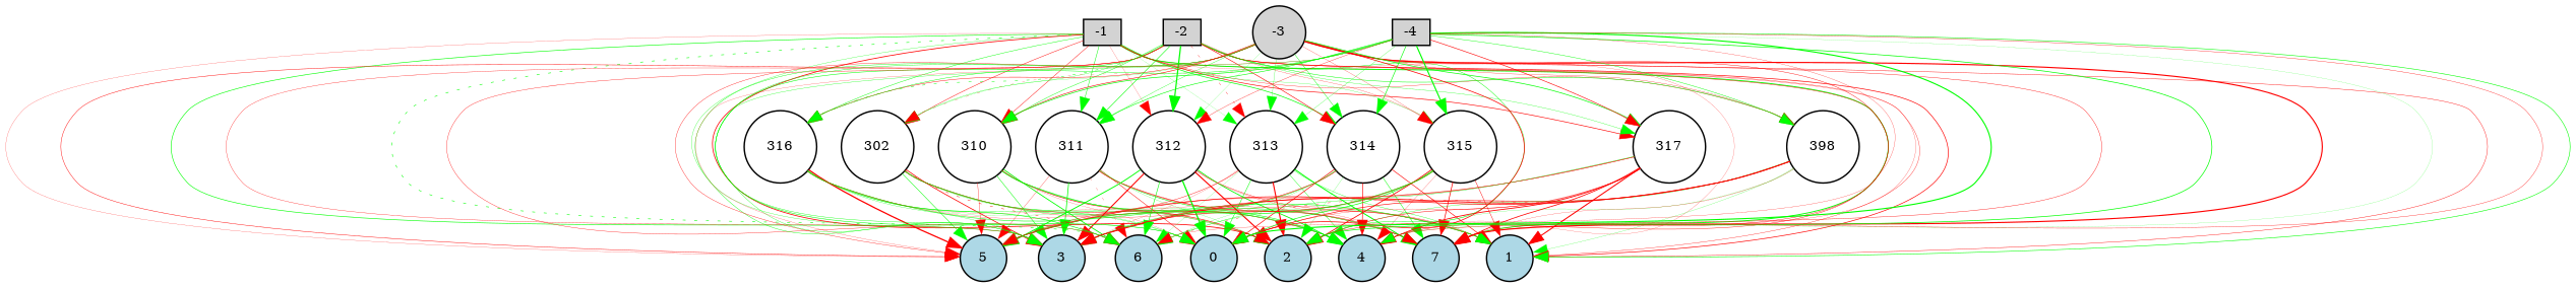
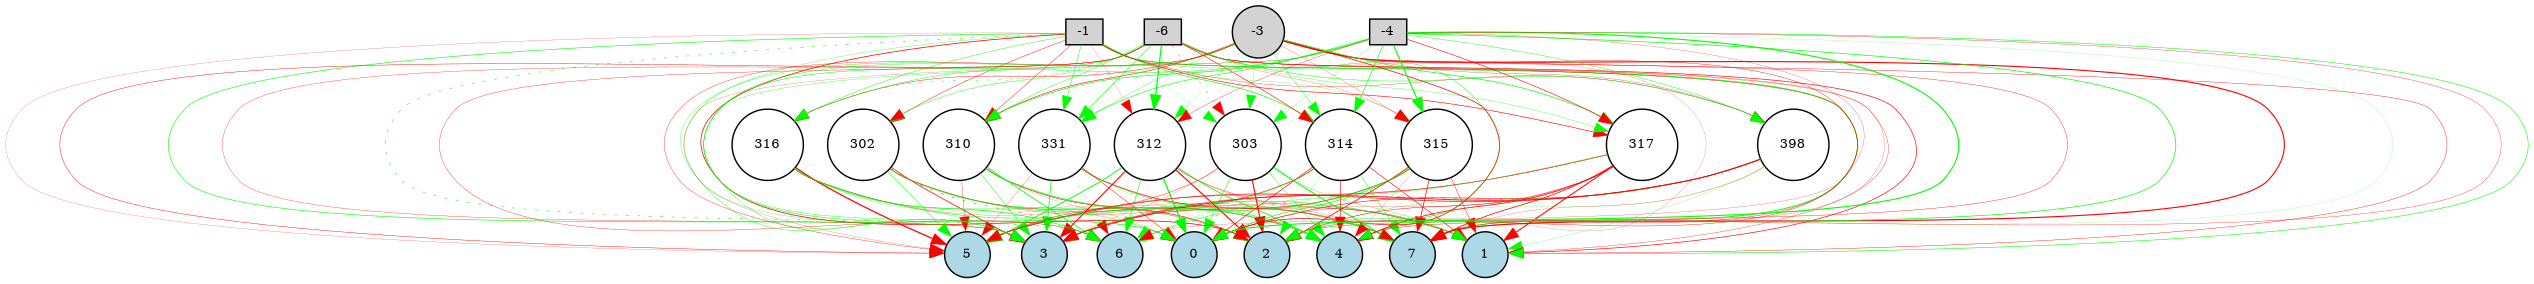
  digraph {
    node [fillcolor=white fontsize=9 shape=circle style=filled]
    edge [color=red style=solid]
    -1 [fillcolor=lightgray height=0.2 shape=box width=0.2]
    0 [fillcolor=lightblue height=0.2 width=0.2]
    1 [fillcolor=lightblue height=0.2 width=0.2]
    2 [fillcolor=lightblue height=0.2 width=0.2]
    3 [fillcolor=lightblue height=0.2 width=0.2]
    4 [fillcolor=lightblue height=0.2 width=0.2]
    5 [fillcolor=lightblue height=0.2 width=0.2]
    6 [fillcolor=lightblue height=0.2 width=0.2]
    7 [fillcolor=lightblue height=0.2 width=0.2]
    n10 [height=0.2 label=398 width=0.2]
    n11 [height=0.2 label=302 width=0.2]
    310 [height=0.2 width=0.2]
-   311 [height=0.2 width=0.2]
+   311 [height=0.2 width=0.2 label=331]
    312 [height=0.2 width=0.2]
-   313 [height=0.2 width=0.2]
+   313 [height=0.2 width=0.2 label=303]
    314 [height=0.2 width=0.2]
    315 [height=0.2 width=0.2]
    316 [height=0.2 width=0.2]
    317 [height=0.2 width=0.2]
-   -2 [fillcolor=lightgray height=0.2 shape=box width=0.2]
+   -2 [fillcolor=lightgray height=0.2 shape=box width=0.2 label=-6]
    -3 [fillcolor=lightgray height=0.2 width=0.2]
    -4 [fillcolor=lightgray height=0.2 shape=box width=0.2]
    -1 -> 0 [color=green penwidth=0.19604286653528394]
    -1 -> 1 [penwidth=0.23019103442555858]
    -1 -> 2 [penwidth=0.5291589123816565]
    -1 -> 3 [color=green penwidth=0.41230035162265377]
    -1 -> 4 [penwidth=0.126543627759602]
    -1 -> 5 [penwidth=0.13517735326931704]
    -1 -> 6 [color=green penwidth=0.3895150279090115 style=dotted]
    -1 -> 7 [color=green penwidth=0.6284456191359845]
    -1 -> n10 [penwidth=0.21613497180070446]
    -1 -> n11 [penwidth=0.31090333864128483]
    -1 -> 310 [penwidth=0.3008012398967158]
    -1 -> 311 [color=green penwidth=0.3258437739159905]
    -1 -> 312 [penwidth=0.12221625337204027]
    -1 -> 313 [color=green penwidth=0.10085446841236537]
    -1 -> 314 [color=green penwidth=0.4566803684613788]
    -1 -> 315 [color=green penwidth=0.16476767862626712]
    -1 -> 316 [color=green penwidth=0.29928003648787727]
    -1 -> 317 [penwidth=0.4244817688694047]
    n10 -> 0 [penwidth=0.4115720393247546]
    n10 -> 1 [color=green penwidth=0.13951916244835452]
    n10 -> 2 [color=green penwidth=0.20619455249249902]
    n10 -> 3 [penwidth=0.5777475286427443]
    n10 -> 4 [color=green penwidth=0.13068216486439532]
    n10 -> 5 [penwidth=0.4763341934427252]
    n10 -> 6 [penwidth=0.24700906139664822 style=dotted]
    n10 -> 7 [penwidth=0.14329356661788184]
    n11 -> 0 [color=green penwidth=0.15291590833496582]
    n11 -> 1 [penwidth=0.192392722524456]
    n11 -> 2 [color=green penwidth=0.3141750674591518]
    n11 -> 3 [penwidth=0.511017418900147]
    n11 -> 4 [penwidth=0.3018570621722242]
    n11 -> 5 [color=green penwidth=0.3516902773564877]
    n11 -> 6 [penwidth=0.2941456210014655 style=dotted]
    n11 -> 7 [color=green penwidth=0.32426984955818194]
    310 -> 0 [penwidth=0.12316002749938111]
    310 -> 1 [color=green penwidth=0.1408700747548563]
    310 -> 2 [penwidth=0.42277043891335264]
    310 -> 3 [color=green penwidth=0.3410233166264789]
    310 -> 4 [color=green penwidth=0.4260032246701305]
    310 -> 5 [penwidth=0.22352321401987488]
    310 -> 6 [color=green penwidth=0.5669145348889689]
    310 -> 7 [color=green penwidth=0.1588554199092891]
    311 -> 0 [penwidth=0.3279777860027034]
    311 -> 1 [penwidth=0.25158270504486946]
    311 -> 2 [color=green penwidth=0.13282862045446622]
    311 -> 3 [color=green penwidth=0.5161743996437503]
    311 -> 4 [color=green penwidth=0.3648924275683252]
    311 -> 5 [penwidth=0.17822737768414615]
    311 -> 6 [penwidth=0.14325025946606718 style=dotted]
    311 -> 7 [penwidth=0.32563832654021385]
    312 -> 0 [color=green penwidth=0.8809476746582339]
    312 -> 1 [penwidth=0.24212647978030824]
    312 -> 2 [penwidth=0.7840209994998508]
    312 -> 3 [penwidth=0.7448218939996313]
    312 -> 4 [color=green penwidth=0.5731350453564409]
    312 -> 5 [color=green penwidth=0.6360631730060181]
    312 -> 6 [color=green penwidth=0.3864565957907029]
    312 -> 7 [penwidth=0.14123087627652814]
    313 -> 0 [color=green penwidth=0.3514323986883514]
    313 -> 1 [color=green penwidth=0.2359155857439656]
    313 -> 2 [penwidth=0.7783304050650234]
    313 -> 3 [penwidth=0.12830183047860155]
    313 -> 4 [color=green penwidth=0.26461610921776907]
    313 -> 5 [penwidth=0.2834706111945121]
    313 -> 6 [color=green penwidth=0.10325713750074982]
    313 -> 7 [color=green penwidth=0.6785892850399626]
    314 -> 0 [penwidth=0.45482954672177944]
    314 -> 1 [penwidth=0.42594516935335225]
    314 -> 2 [color=green penwidth=0.12800876083151613]
    314 -> 3 [color=green penwidth=0.3408848742534981]
    314 -> 4 [penwidth=0.43158155500104123]
    314 -> 5 [penwidth=0.3640864276341531]
    314 -> 6 [color=green penwidth=0.12859578420123643]
    314 -> 7 [color=green penwidth=0.3276066970681242]
    315 -> 0 [color=green penwidth=0.439807379012377]
    315 -> 1 [penwidth=0.3074039924882389]
    315 -> 2 [penwidth=0.5618707818281491]
    315 -> 3 [penwidth=0.43334387331007296]
    315 -> 4 [penwidth=0.13619870410839213]
    315 -> 5 [color=green penwidth=0.3885066567393317]
    315 -> 6 [color=green penwidth=0.12763460673386431]
    315 -> 7 [penwidth=0.4849791720684291]
    316 -> 0 [color=green penwidth=0.21798573319964978]
    316 -> 1 [color=green penwidth=0.368197083377961]
    316 -> 2 [penwidth=0.11197453004466364]
    316 -> 3 [color=green penwidth=0.18142913092357854]
    316 -> 4 [color=green penwidth=0.12020775784149028]
    316 -> 5 [penwidth=0.8760439339695506]
    316 -> 6 [color=green penwidth=0.434090659792994]
    316 -> 7 [penwidth=0.14707972189247792]
    317 -> 0 [penwidth=0.16817105554456158]
    317 -> 1 [penwidth=0.7132244295361203]
    317 -> 2 [penwidth=0.31992842805666444]
    317 -> 3 [penwidth=0.340704526016096]
    317 -> 4 [penwidth=0.5758509392774294]
    317 -> 5 [penwidth=0.23363501918750632]
    317 -> 6 [color=green penwidth=0.23448791453996787]
    317 -> 7 [penwidth=0.5304741392498746]
    -2 -> 0 [color=green penwidth=0.356810827780368]
    -2 -> 1 [penwidth=0.45658118375187684]
    -2 -> 2 [color=green penwidth=0.30186747112976353]
    -2 -> 3 [penwidth=0.21512187403253114]
    -2 -> 4 [penwidth=0.27152182389255597]
    -2 -> 5 [penwidth=0.3003641985756357]
    -2 -> 6 [penwidth=0.23867215895445035]
    -2 -> 7 [penwidth=0.1500980987182109]
    -2 -> n10 [color=green penwidth=0.32403327544285343]
    -2 -> n11 [color=green penwidth=0.19083724604125174]
    -2 -> 310 [color=green penwidth=0.28777806503597664]
    -2 -> 311 [color=green penwidth=0.3877284781409862]
    -2 -> 312 [color=green penwidth=0.8479680103939292]
    -2 -> 313 [penwidth=0.20545374111721554 style=dotted]
    -2 -> 314 [penwidth=0.4029319180728955]
    -2 -> 315 [penwidth=0.15674654875250488]
    -2 -> 316 [color=green penwidth=0.3207914262246372 style=dotted]
    -2 -> 317 [color=green penwidth=0.2048976627926349]
    -3 -> 0 [penwidth=0.5020378454120344]
    -3 -> 1 [penwidth=0.2761291781610527]
    -3 -> 2 [penwidth=0.28121753217896667]
    -3 -> 3 [color=green penwidth=0.27167221992702084]
    -3 -> 4 [penwidth=0.2640444644296131]
    -3 -> 5 [penwidth=0.24312161001462818]
    -3 -> 6 [color=green penwidth=0.2610861824885141]
    -3 -> 7 [penwidth=0.7887791971505039]
    -3 -> n10 [penwidth=0.1857726264893486]
    -3 -> n11 [color=green penwidth=0.11920165335320679]
    -3 -> 310 [penwidth=0.38369116853849916]
    -3 -> 311 [color=green penwidth=0.21946308223685773]
    -3 -> 312 [color=green penwidth=0.10238792927465735]
    -3 -> 313 [color=green penwidth=0.1699585604068542]
    -3 -> 314 [color=green penwidth=0.2802253165424037]
    -3 -> 315 [penwidth=0.15530810797917177]
    -3 -> 316 [penwidth=0.2932121234932934]
    -3 -> 317 [color=green penwidth=0.4686928626067155]
    -4 -> 0 [color=green penwidth=0.7712995794434635]
    -4 -> 1 [color=green penwidth=0.38386187979264375]
    -4 -> 2 [color=green penwidth=0.4801415501090557]
    -4 -> 3 [color=green penwidth=0.21521857009103665]
    -4 -> 4 [color=green penwidth=0.10614300527765205]
    -4 -> 5 [penwidth=0.13920122551632824]
    -4 -> 6 [penwidth=0.1654453999137202]
    -4 -> 7 [penwidth=0.22696135935303513]
    -4 -> n10 [color=green penwidth=0.2927375129055015]
    -4 -> n11 [penwidth=0.13506270122416597 style=dotted]
    -4 -> 310 [color=green penwidth=0.45325077892739596]
    -4 -> 311 [color=green penwidth=0.3935952299398884]
    -4 -> 312 [penwidth=0.2245718667866351]
    -4 -> 313 [color=green penwidth=0.16826665893423814]
    -4 -> 314 [color=green penwidth=0.4237541541126739]
    -4 -> 315 [color=green penwidth=0.7872538460680824]
    -4 -> 316 [color=green penwidth=0.29132202255137063]
    -4 -> 317 [penwidth=0.4079366441174279]
  }
